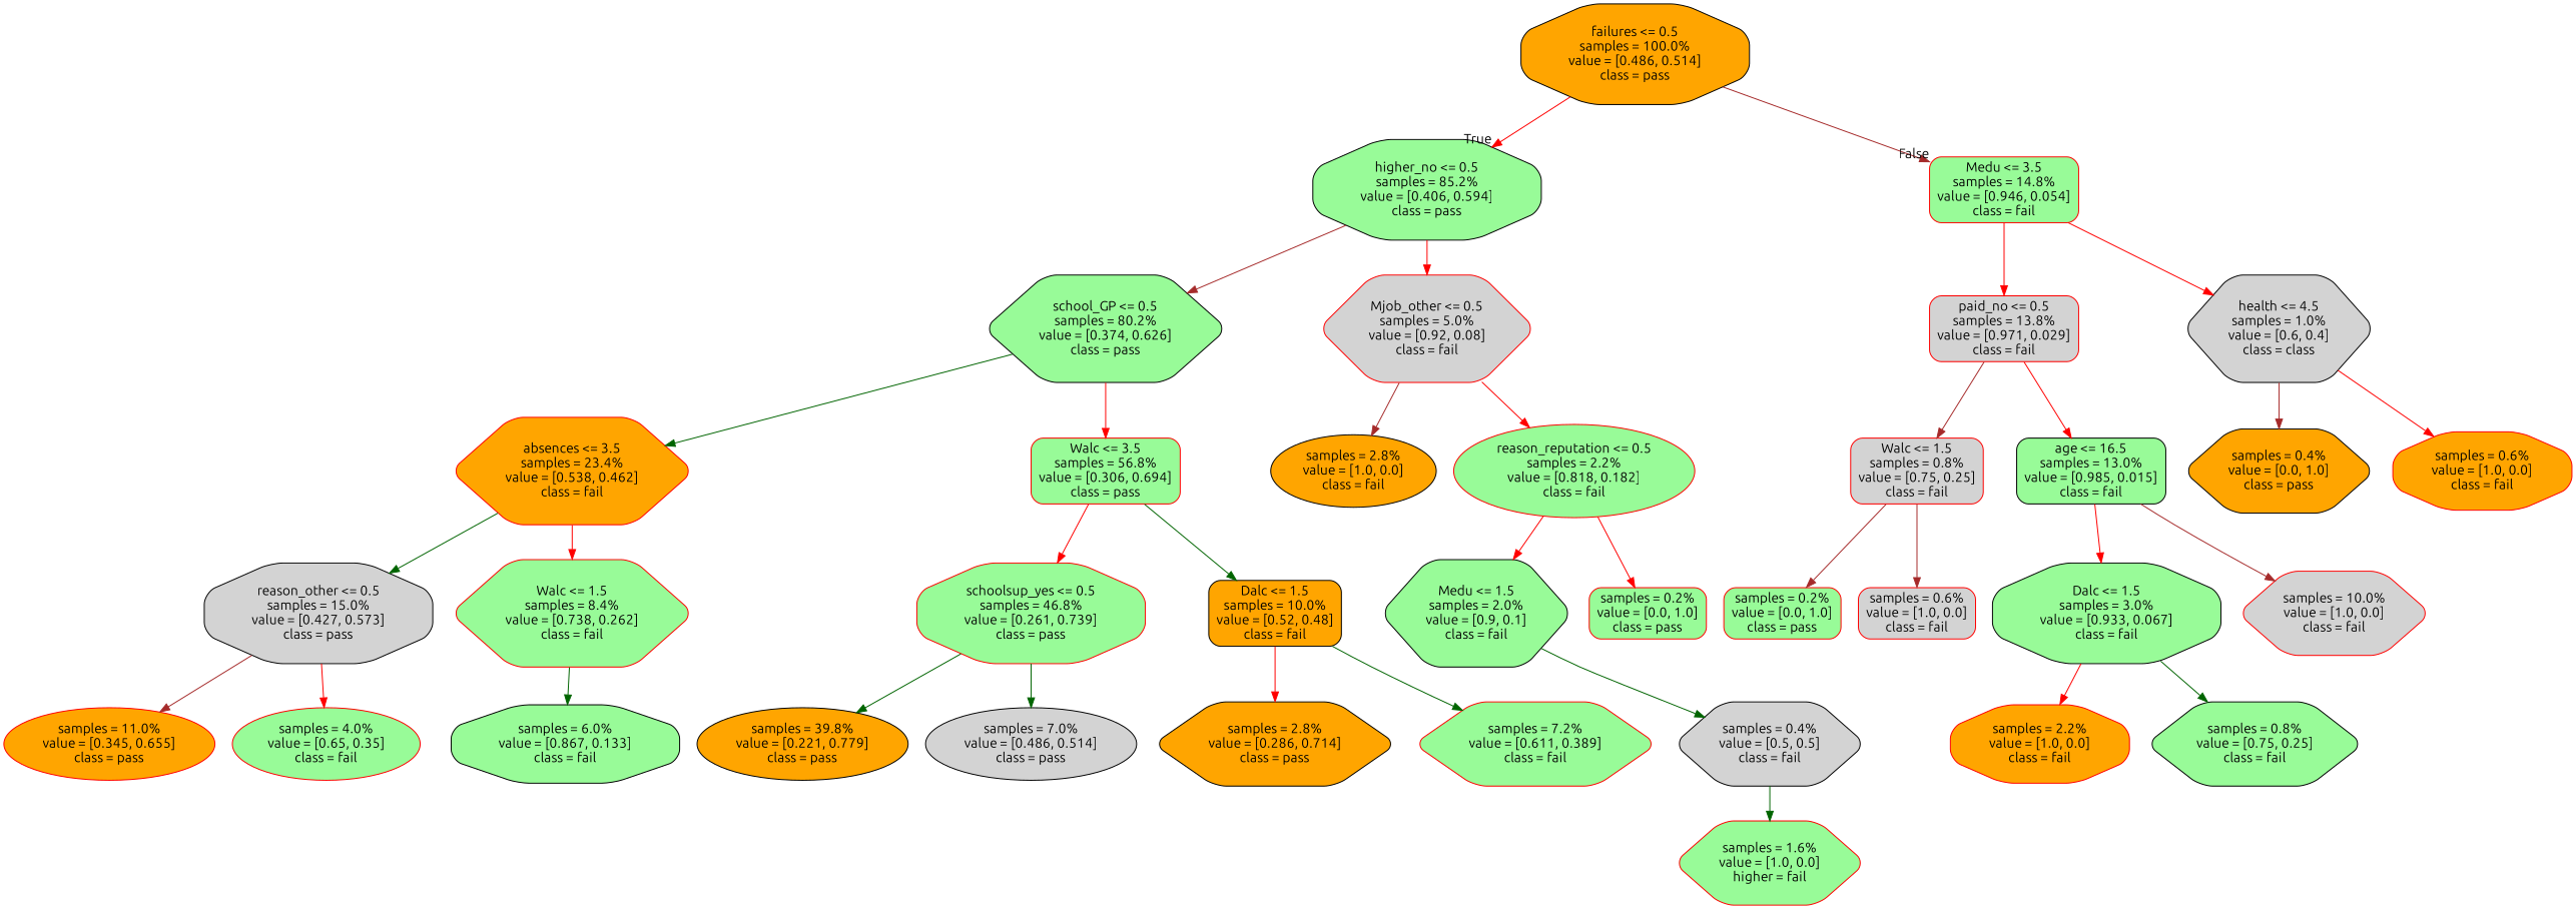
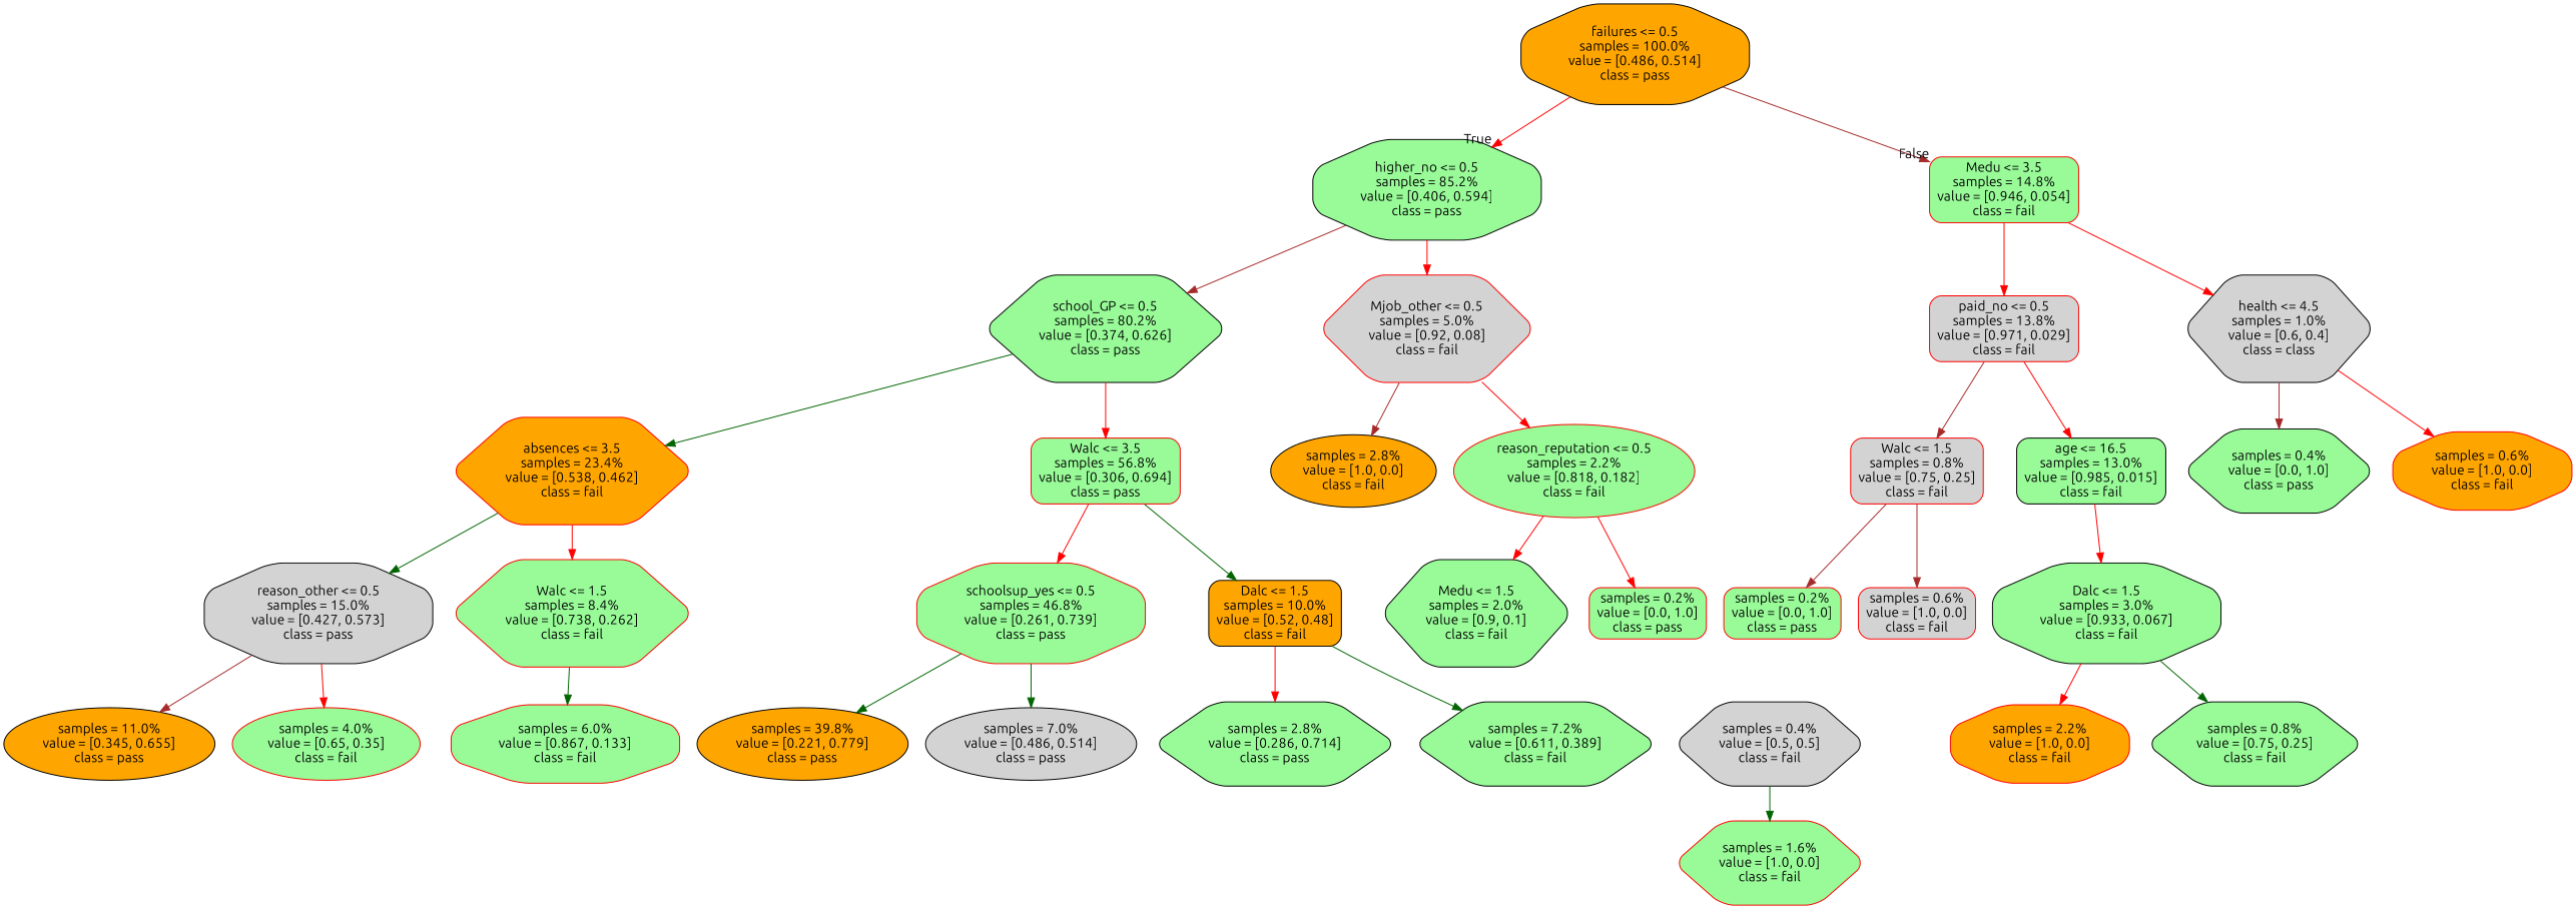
  digraph {
    fontname=Ubuntu
    node [color=black fillcolor=palegreen fontname=Ubuntu shape=hexagon style="filled, rounded"]
    edge [color=red fontname=Ubuntu]
    n1 [fillcolor=orange label="failures <= 0.5\nsamples = 100.0%\nvalue = [0.486, 0.514]\nclass = pass" shape=octagon]
    n2 [label="higher_no <= 0.5\nsamples = 85.2%\nvalue = [0.406, 0.594]\nclass = pass" shape=octagon]
    n3 [color=red label="Medu <= 3.5\nsamples = 14.8%\nvalue = [0.946, 0.054]\nclass = fail" shape=box]
    n4 [label="school_GP <= 0.5\nsamples = 80.2%\nvalue = [0.374, 0.626]\nclass = pass"]
    n5 [color=red fillcolor=lightgrey label="Mjob_other <= 0.5\nsamples = 5.0%\nvalue = [0.92, 0.08]\nclass = fail"]
    n6 [color=red fillcolor=lightgrey label="paid_no <= 0.5\nsamples = 13.8%\nvalue = [0.971, 0.029]\nclass = fail" shape=box]
    n7 [fillcolor=lightgrey label="health <= 4.5\nsamples = 1.0%\nvalue = [0.6, 0.4]\nclass = class"]
    n8 [color=red fillcolor=orange label="absences <= 3.5\nsamples = 23.4%\nvalue = [0.538, 0.462]\nclass = fail"]
    n9 [color=red label="Walc <= 3.5\nsamples = 56.8%\nvalue = [0.306, 0.694]\nclass = pass" shape=box]
    n10 [fillcolor=orange label="samples = 2.8%\nvalue = [1.0, 0.0]\nclass = fail" shape=ellipse]
    n11 [color=red label="reason_reputation <= 0.5\nsamples = 2.2%\nvalue = [0.818, 0.182]\nclass = fail" shape=ellipse]
    n12 [fillcolor=lightgrey label="reason_other <= 0.5\nsamples = 15.0%\nvalue = [0.427, 0.573]\nclass = pass" shape=octagon]
    n13 [color=red label="Walc <= 1.5\nsamples = 8.4%\nvalue = [0.738, 0.262]\nclass = fail"]
    n14 [color=red label="schoolsup_yes <= 0.5\nsamples = 46.8%\nvalue = [0.261, 0.739]\nclass = pass" shape=octagon]
    n15 [fillcolor=orange label="Dalc <= 1.5\nsamples = 10.0%\nvalue = [0.52, 0.48]\nclass = fail" shape=box]
-   n16 [color=red fillcolor=orange label="samples = 11.0%\nvalue = [0.345, 0.655]\nclass = pass" shape=ellipse]
+   n16 [fillcolor=orange label="samples = 11.0%\nvalue = [0.345, 0.655]\nclass = pass" shape=ellipse]
    n17 [color=red label="samples = 4.0%\nvalue = [0.65, 0.35]\nclass = fail" shape=ellipse]
-   n18 [label="samples = 6.0%\nvalue = [0.867, 0.133]\nclass = fail" shape=octagon]
+   n18 [color=red label="samples = 6.0%\nvalue = [0.867, 0.133]\nclass = fail" shape=octagon]
    n19 [fillcolor=orange label="samples = 39.8%\nvalue = [0.221, 0.779]\nclass = pass" shape=ellipse]
    n20 [fillcolor=lightgrey label="samples = 7.0%\nvalue = [0.486, 0.514]\nclass = pass" shape=ellipse]
-   n21 [fillcolor=orange label="samples = 2.8%\nvalue = [0.286, 0.714]\nclass = pass"]
-   n22 [color=red label="samples = 7.2%\nvalue = [0.611, 0.389]\nclass = fail"]
+   n21 [label="samples = 2.8%\nvalue = [0.286, 0.714]\nclass = pass"]
+   n22 [label="samples = 7.2%\nvalue = [0.611, 0.389]\nclass = fail"]
    n23 [label="Medu <= 1.5\nsamples = 2.0%\nvalue = [0.9, 0.1]\nclass = fail"]
    n24 [color=red label="samples = 0.2%\nvalue = [0.0, 1.0]\nclass = pass" shape=box]
    n25 [fillcolor=lightgrey label="samples = 0.4%\nvalue = [0.5, 0.5]\nclass = fail"]
-   n26 [color=red label="samples = 1.6%\nvalue = [1.0, 0.0]\nhigher = fail"]
+   n26 [color=red label="samples = 1.6%\nvalue = [1.0, 0.0]\nclass = fail"]
    n27 [color=red fillcolor=lightgrey label="Walc <= 1.5\nsamples = 0.8%\nvalue = [0.75, 0.25]\nclass = fail" shape=box]
    n28 [label="age <= 16.5\nsamples = 13.0%\nvalue = [0.985, 0.015]\nclass = fail" shape=box]
-   n29 [fillcolor=orange label="samples = 0.4%\nvalue = [0.0, 1.0]\nclass = pass"]
+   n29 [label="samples = 0.4%\nvalue = [0.0, 1.0]\nclass = pass"]
    n30 [color=red fillcolor=orange label="samples = 0.6%\nvalue = [1.0, 0.0]\nclass = fail" shape=octagon]
    n31 [color=red label="samples = 0.2%\nvalue = [0.0, 1.0]\nclass = pass" shape=box]
    n32 [color=red fillcolor=lightgrey label="samples = 0.6%\nvalue = [1.0, 0.0]\nclass = fail" shape=box]
    n33 [label="Dalc <= 1.5\nsamples = 3.0%\nvalue = [0.933, 0.067]\nclass = fail" shape=octagon]
-   n34 [color=red fillcolor=lightgrey label="samples = 10.0%\nvalue = [1.0, 0.0]\nclass = fail"]
    n35 [color=red fillcolor=orange label="samples = 2.2%\nvalue = [1.0, 0.0]\nclass = fail" shape=octagon]
    n36 [label="samples = 0.8%\nvalue = [0.75, 0.25]\nclass = fail"]
    n1 -> n2 [headlabel=True labelangle=45 labeldistance=2.5]
    n1 -> n3 [color=brown headlabel=False labelangle=-45 labeldistance=2.5]
    n2 -> n4 [color=brown]
    n2 -> n5
    n3 -> n6
    n3 -> n7
    n4 -> n8 [color=darkgreen]
    n4 -> n9
    n5 -> n10 [color=brown]
    n5 -> n11
    n6 -> n27 [color=brown]
    n6 -> n28
    n7 -> n29 [color=brown]
    n7 -> n30
    n8 -> n12 [color=darkgreen]
    n8 -> n13
    n9 -> n14
    n9 -> n15 [color=darkgreen]
    n11 -> n23
    n11 -> n24
    n12 -> n16 [color=brown]
    n12 -> n17
    n13 -> n18 [color=darkgreen]
    n14 -> n19 [color=darkgreen]
    n14 -> n20 [color=darkgreen]
    n15 -> n21
    n15 -> n22 [color=darkgreen]
-   n23 -> n25 [color=darkgreen]
    n25 -> n26 [color=darkgreen]
    n27 -> n31 [color=brown]
    n27 -> n32 [color=brown]
    n28 -> n33
-   n28 -> n34 [color=brown]
    n33 -> n35
    n33 -> n36 [color=darkgreen]
  }
